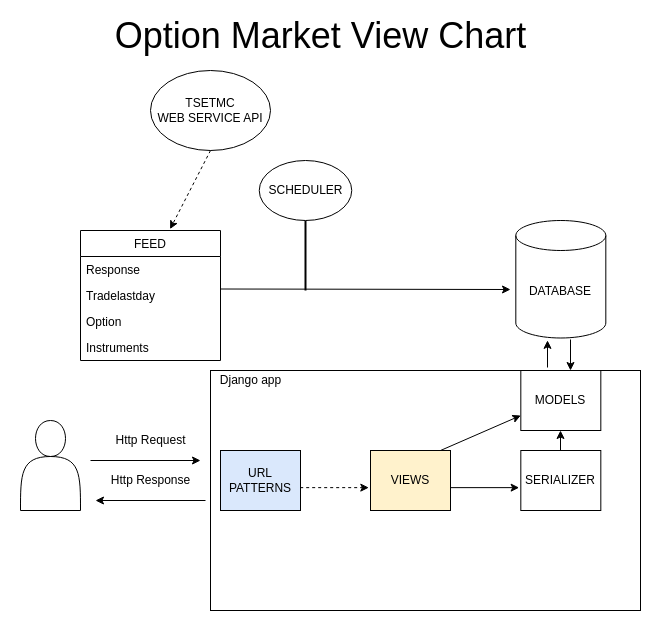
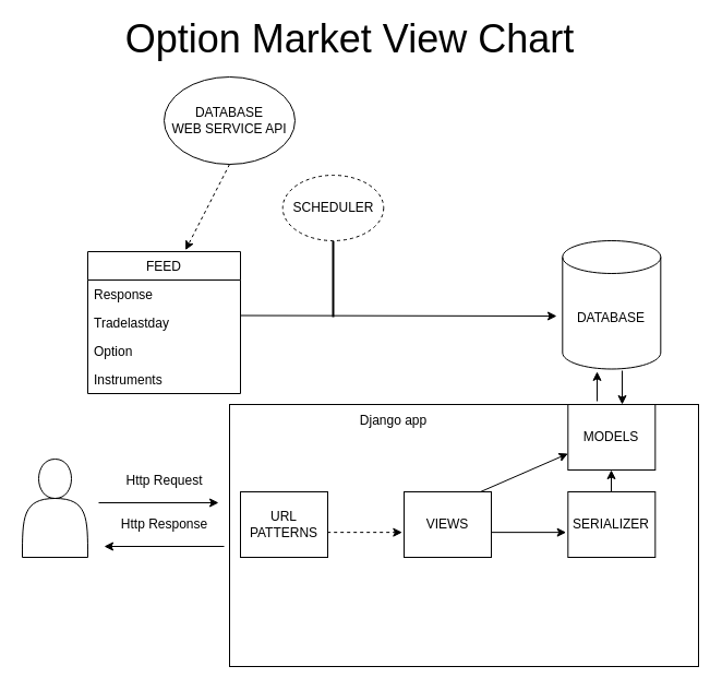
  <mxCell id="0" />
  <mxCell id="1" parent="0" />
  <mxCell id="2" value="" style="rounded=0;whiteSpace=wrap;html=1;" vertex="1" parent="1"><mxGeometry x="210" y="370" width="430" height="240" as="geometry" /></mxCell>
- <mxCell id="3" value="TSETMC &lt;br&gt;WEB SERVICE API" style="ellipse;whiteSpace=wrap;html=1;" vertex="1" parent="1"><mxGeometry x="150" y="70" width="120" height="80" as="geometry" /></mxCell>
+ <mxCell id="3" value="DATABASE &lt;br&gt;WEB SERVICE API" style="ellipse;whiteSpace=wrap;html=1;" vertex="1" parent="1"><mxGeometry x="150" y="70" width="120" height="80" as="geometry" /></mxCell>
  <mxCell id="4" value="FEED" style="swimlane;fontStyle=0;childLayout=stackLayout;horizontal=1;startSize=26;fillColor=none;horizontalStack=0;resizeParent=1;resizeParentMax=0;resizeLast=0;collapsible=1;marginBottom=0;" vertex="1" parent="1"><mxGeometry x="80" y="230" width="140" height="130" as="geometry" /></mxCell>
  <mxCell id="5" value="Response" style="text;strokeColor=none;fillColor=none;align=left;verticalAlign=top;spacingLeft=4;spacingRight=4;overflow=hidden;rotatable=0;points=[[0,0.5],[1,0.5]];portConstraint=eastwest;" vertex="1" parent="4"><mxGeometry y="26" width="140" height="26" as="geometry" /></mxCell>
  <mxCell id="6" value="Tradelastday" style="text;strokeColor=none;fillColor=none;align=left;verticalAlign=top;spacingLeft=4;spacingRight=4;overflow=hidden;rotatable=0;points=[[0,0.5],[1,0.5]];portConstraint=eastwest;" vertex="1" parent="4"><mxGeometry y="52" width="140" height="26" as="geometry" /></mxCell>
  <mxCell id="7" value="Option" style="text;strokeColor=none;fillColor=none;align=left;verticalAlign=top;spacingLeft=4;spacingRight=4;overflow=hidden;rotatable=0;points=[[0,0.5],[1,0.5]];portConstraint=eastwest;" vertex="1" parent="4"><mxGeometry y="78" width="140" height="26" as="geometry" /></mxCell>
  <mxCell id="8" value="Instruments" style="text;strokeColor=none;fillColor=none;align=left;verticalAlign=top;spacingLeft=4;spacingRight=4;overflow=hidden;rotatable=0;points=[[0,0.5],[1,0.5]];portConstraint=eastwest;" vertex="1" parent="4"><mxGeometry y="104" width="140" height="26" as="geometry" /></mxCell>
  <mxCell id="9" value="" style="endArrow=classic;html=1;exitX=1.002;exitY=0.25;exitDx=0;exitDy=0;exitPerimeter=0;" edge="1" parent="1" source="6"><mxGeometry width="50" height="50" relative="1" as="geometry"><mxPoint x="320" y="330" as="sourcePoint" /><mxPoint x="510" y="289" as="targetPoint" /></mxGeometry></mxCell>
  <mxCell id="10" value="DATABASE" style="shape=cylinder3;whiteSpace=wrap;html=1;boundedLbl=1;backgroundOutline=1;size=15;" vertex="1" parent="1"><mxGeometry x="515.32" y="220" width="90" height="117.5" as="geometry" /></mxCell>
  <mxCell id="11" value="" style="endArrow=classic;html=1;exitX=0.5;exitY=1;exitDx=0;exitDy=0;entryX=0.64;entryY=-0.011;entryDx=0;entryDy=0;entryPerimeter=0;dashed=1;" edge="1" parent="1" source="3" target="4"><mxGeometry width="50" height="50" relative="1" as="geometry"><mxPoint x="280" y="169" as="sourcePoint" /><mxPoint x="460" y="169" as="targetPoint" /></mxGeometry></mxCell>
  <mxCell id="12" value="" style="line;strokeWidth=2;direction=south;html=1;" vertex="1" parent="1"><mxGeometry x="300" y="220" width="10" height="70" as="geometry" /></mxCell>
- <mxCell id="13" value="SCHEDULER" style="ellipse;whiteSpace=wrap;html=1;" vertex="1" parent="1"><mxGeometry x="258.75" y="160" width="92.5" height="60" as="geometry" /></mxCell>
+ <mxCell id="13" value="SCHEDULER" style="ellipse;whiteSpace=wrap;html=1;dashed=1;" vertex="1" parent="1"><mxGeometry x="258.75" y="160" width="92.5" height="60" as="geometry" /></mxCell>
  <mxCell id="14" value="" style="shape=actor;whiteSpace=wrap;html=1;" vertex="1" parent="1"><mxGeometry x="20" y="420" width="60" height="90" as="geometry" /></mxCell>
  <mxCell id="15" value="" style="endArrow=classic;html=1;" edge="1" parent="1"><mxGeometry width="50" height="50" relative="1" as="geometry"><mxPoint x="90" y="460" as="sourcePoint" /><mxPoint x="200" y="460" as="targetPoint" /></mxGeometry></mxCell>
  <mxCell id="16" value="Http Request" style="text;html=1;align=center;verticalAlign=middle;resizable=0;points=[];autosize=1;" vertex="1" parent="1"><mxGeometry x="105" y="430" width="90" height="20" as="geometry" /></mxCell>
- <mxCell id="17" value="URL PATTERNS" style="rounded=0;whiteSpace=wrap;html=1;fillColor=#dae8fc;" vertex="1" parent="1"><mxGeometry x="220" y="450" width="80" height="60" as="geometry" /></mxCell>
- <mxCell id="18" value="VIEWS" style="rounded=0;whiteSpace=wrap;html=1;fillColor=#fff2cc;" vertex="1" parent="1"><mxGeometry x="370" y="450" width="80" height="60" as="geometry" /></mxCell>
+ <mxCell id="17" value="URL PATTERNS" style="rounded=0;whiteSpace=wrap;html=1;" vertex="1" parent="1"><mxGeometry x="220" y="450" width="80" height="60" as="geometry" /></mxCell>
+ <mxCell id="18" value="VIEWS" style="rounded=0;whiteSpace=wrap;html=1;" vertex="1" parent="1"><mxGeometry x="370" y="450" width="80" height="60" as="geometry" /></mxCell>
  <mxCell id="19" value="MODELS" style="rounded=0;whiteSpace=wrap;html=1;" vertex="1" parent="1"><mxGeometry x="520.32" y="370" width="80" height="60" as="geometry" /></mxCell>
  <mxCell id="20" value="" style="endArrow=classic;html=1;" edge="1" parent="1"><mxGeometry width="50" height="50" relative="1" as="geometry"><mxPoint x="205" y="500" as="sourcePoint" /><mxPoint x="95" y="500" as="targetPoint" /></mxGeometry></mxCell>
  <mxCell id="21" value="Http Response" style="text;html=1;align=center;verticalAlign=middle;resizable=0;points=[];autosize=1;" vertex="1" parent="1"><mxGeometry x="105" y="470" width="90" height="20" as="geometry" /></mxCell>
  <mxCell id="22" value="" style="endArrow=classic;html=1;exitX=0.996;exitY=0.619;exitDx=0;exitDy=0;exitPerimeter=0;entryX=-0.021;entryY=0.619;entryDx=0;entryDy=0;entryPerimeter=0;dashed=1;" edge="1" parent="1" source="17" target="18"><mxGeometry width="50" height="50" relative="1" as="geometry"><mxPoint x="280" y="450" as="sourcePoint" /><mxPoint x="360" y="445" as="targetPoint" /></mxGeometry></mxCell>
  <mxCell id="23" style="edgeStyle=none;orthogonalLoop=1;jettySize=auto;html=1;entryX=0.5;entryY=0;entryDx=0;entryDy=0;" edge="1" parent="1" source="19" target="19"><mxGeometry relative="1" as="geometry" /></mxCell>
  <mxCell id="24" value="SERIALIZER" style="rounded=0;whiteSpace=wrap;html=1;" vertex="1" parent="1"><mxGeometry x="520.32" y="450" width="80" height="60" as="geometry" /></mxCell>
  <mxCell id="25" value="" style="endArrow=classic;html=1;exitX=0.996;exitY=0.619;exitDx=0;exitDy=0;exitPerimeter=0;entryX=-0.021;entryY=0.619;entryDx=0;entryDy=0;entryPerimeter=0;" edge="1" parent="1" target="24"><mxGeometry width="50" height="50" relative="1" as="geometry"><mxPoint x="450" y="487.14" as="sourcePoint" /><mxPoint x="510.32" y="445" as="targetPoint" /></mxGeometry></mxCell>
  <mxCell id="26" value="" style="endArrow=classic;html=1;entryX=0.352;entryY=1.02;entryDx=0;entryDy=0;entryPerimeter=0;" edge="1" parent="1" target="10"><mxGeometry width="50" height="50" relative="1" as="geometry"><mxPoint x="547" y="367" as="sourcePoint" /><mxPoint x="480" y="290" as="targetPoint" /></mxGeometry></mxCell>
  <mxCell id="27" value="" style="endArrow=classic;html=1;entryX=0.621;entryY=0;entryDx=0;entryDy=0;entryPerimeter=0;" edge="1" parent="1" target="19"><mxGeometry width="50" height="50" relative="1" as="geometry"><mxPoint x="570" y="339" as="sourcePoint" /><mxPoint x="580" y="370" as="targetPoint" /></mxGeometry></mxCell>
  <mxCell id="28" value="" style="endArrow=classic;html=1;" edge="1" parent="1"><mxGeometry width="50" height="50" relative="1" as="geometry"><mxPoint x="560" y="450" as="sourcePoint" /><mxPoint x="560" y="430" as="targetPoint" /></mxGeometry></mxCell>
- <mxCell id="29" value="Django app" style="text;html=1;align=center;verticalAlign=middle;resizable=0;points=[];autosize=1;" vertex="1" parent="1"><mxGeometry x="210" y="370" width="80" height="20" as="geometry" /></mxCell>
+ <mxCell id="29" value="Django app" style="text;html=1;align=center;verticalAlign=middle;resizable=0;points=[];autosize=1;" vertex="1" parent="1"><mxGeometry x="320" y="375" width="80" height="20" as="geometry" /></mxCell>
  <mxCell id="30" value="" style="endArrow=classic;html=1;entryX=0;entryY=0.75;entryDx=0;entryDy=0;" edge="1" parent="1" target="19"><mxGeometry width="50" height="50" relative="1" as="geometry"><mxPoint x="440" y="450" as="sourcePoint" /><mxPoint x="490" y="400" as="targetPoint" /></mxGeometry></mxCell>
  <mxCell id="31" value="&lt;font style=&quot;font-size: 36px&quot;&gt;Option Market View Chart&amp;nbsp;&lt;/font&gt;" style="text;html=1;align=center;verticalAlign=middle;resizable=0;points=[];autosize=1;" vertex="1" parent="1"><mxGeometry x="105" y="20" width="440" height="30" as="geometry" /></mxCell>
